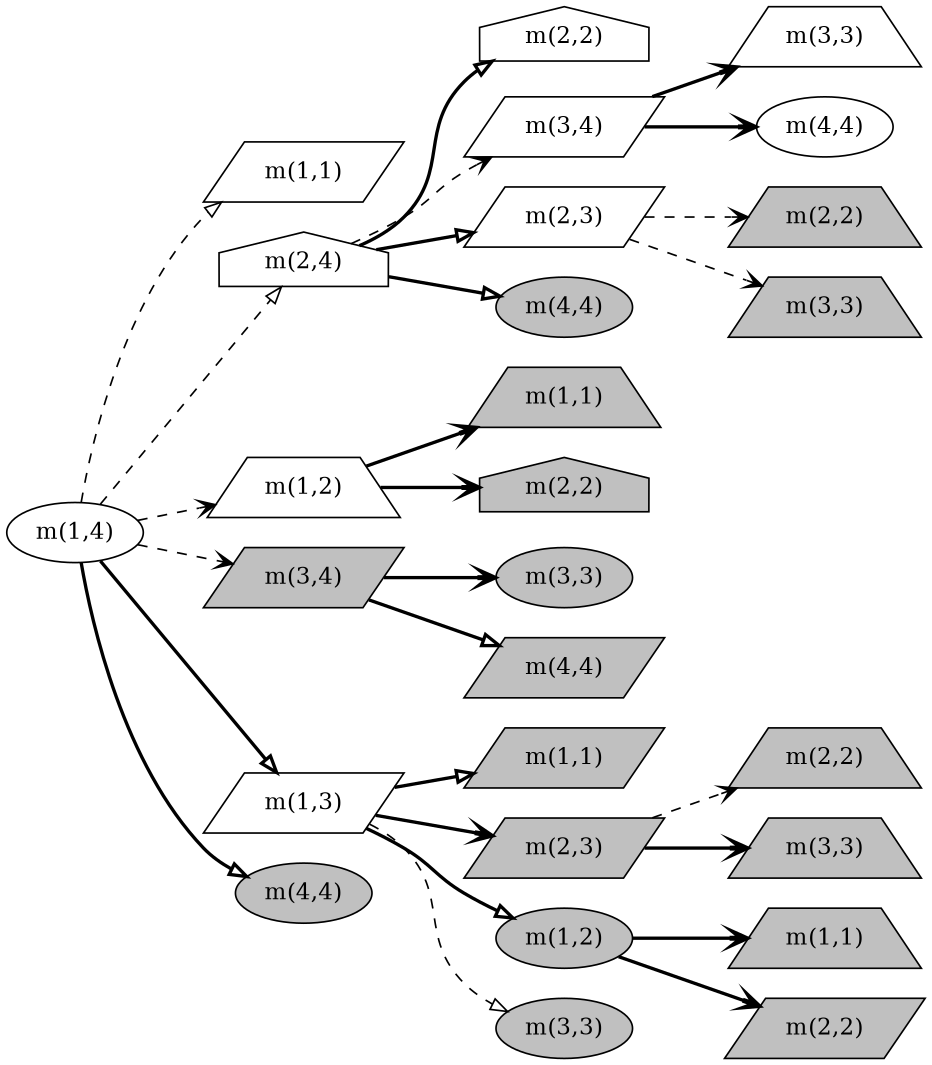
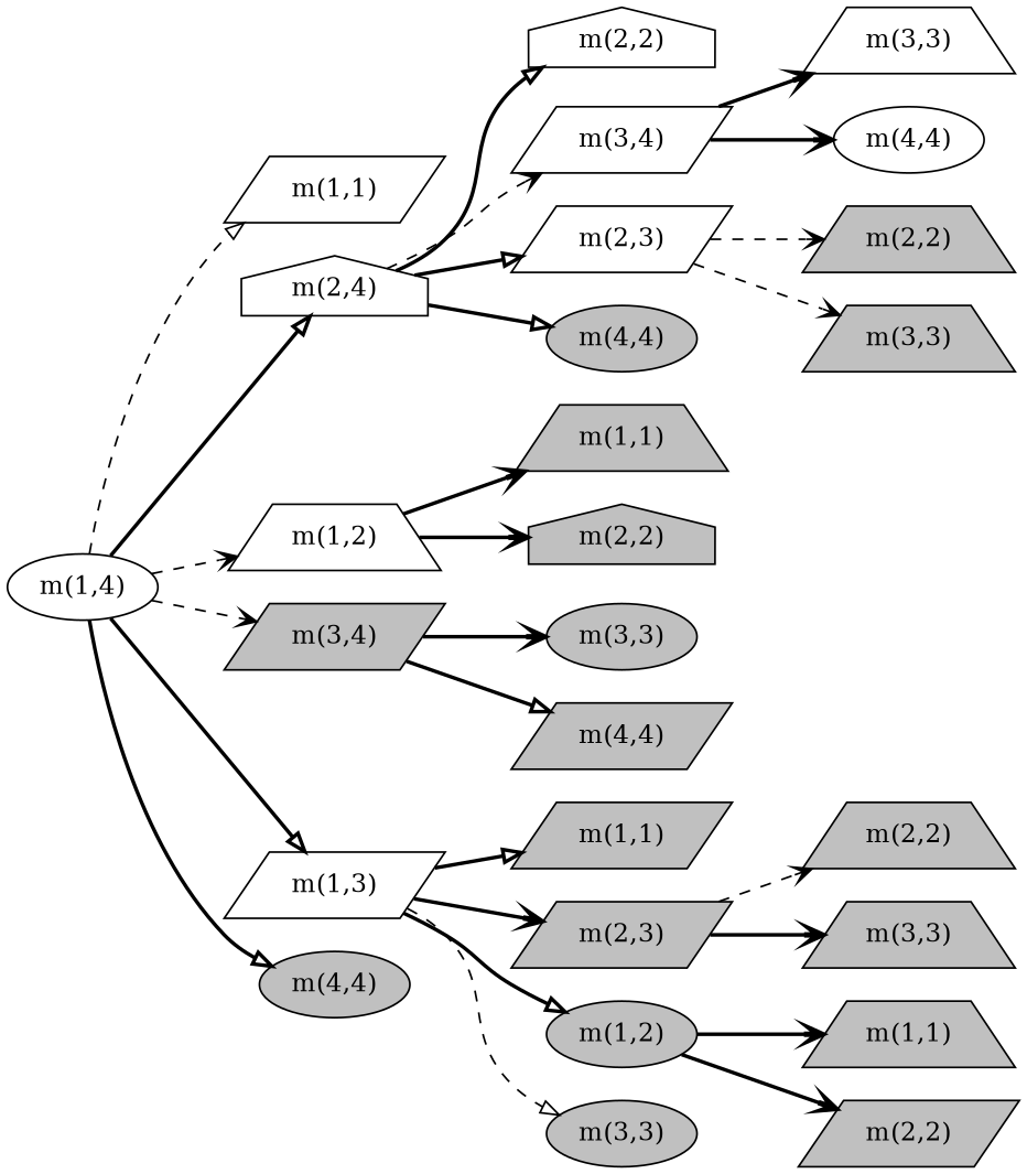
  digraph {
    rankdir=LR
    node [shape=parallelogram fillcolor=grey style=filled]
    edge [arrowhead=vee style=bold]
    n1 [label="m(1,4)" shape=ellipse fillcolor="" style=""]
    n2 [label="m(1,1)" fillcolor="" style=""]
    n3 [label="m(2,4)" shape=house fillcolor="" style=""]
    n4 [label="m(1,2)" shape=trapezium fillcolor="" style=""]
    n5 [label="m(3,4)"]
    n6 [label="m(1,3)" fillcolor="" style=""]
    n7 [label="m(4,4)" shape=ellipse]
    n8 [label="m(2,2)" shape=house fillcolor="" style=""]
    n9 [label="m(3,4)" fillcolor="" style=""]
    n10 [label="m(2,3)" fillcolor="" style=""]
    n11 [label="m(4,4)" shape=ellipse]
    n12 [label="m(1,1)" shape=trapezium]
    n13 [label="m(2,2)" shape=house]
    n14 [label="m(3,3)" shape=ellipse]
    n15 [label="m(4,4)"]
    n16 [label="m(1,1)"]
    n17 [label="m(2,3)"]
    n18 [label="m(1,2)" shape=ellipse]
    n19 [label="m(3,3)" shape=ellipse]
    n20 [label="m(3,3)" shape=trapezium fillcolor="" style=""]
    n21 [label="m(4,4)" shape=ellipse fillcolor="" style=""]
    n22 [label="m(2,2)" shape=trapezium]
    n23 [label="m(3,3)" shape=trapezium]
    n24 [label="m(2,2)" shape=trapezium]
    n25 [label="m(3,3)" shape=trapezium]
    n26 [label="m(1,1)" shape=trapezium]
    n27 [label="m(2,2)"]
    n1 -> n2 [arrowhead=onormal style=dashed]
-   n1 -> n3 [arrowhead=onormal style=dashed]
+   n1 -> n3 [arrowhead=onormal]
    n1 -> n4 [style=dashed]
    n1 -> n5 [style=dashed]
    n1 -> n6 [arrowhead=onormal]
    n1 -> n7 [arrowhead=onormal]
    n3 -> n8 [arrowhead=onormal]
    n3 -> n9 [style=dashed]
    n3 -> n10 [arrowhead=onormal]
    n3 -> n11 [arrowhead=onormal]
    n4 -> n12
    n4 -> n13
    n5 -> n14
    n5 -> n15 [arrowhead=onormal]
    n6 -> n16 [arrowhead=onormal]
    n6 -> n17
    n6 -> n18 [arrowhead=onormal]
    n6 -> n19 [arrowhead=onormal style=dashed]
    n9 -> n20
    n9 -> n21
    n10 -> n22 [style=dashed]
    n10 -> n23 [style=dashed]
    n17 -> n24 [style=dashed]
    n17 -> n25
    n18 -> n26
    n18 -> n27
  }
